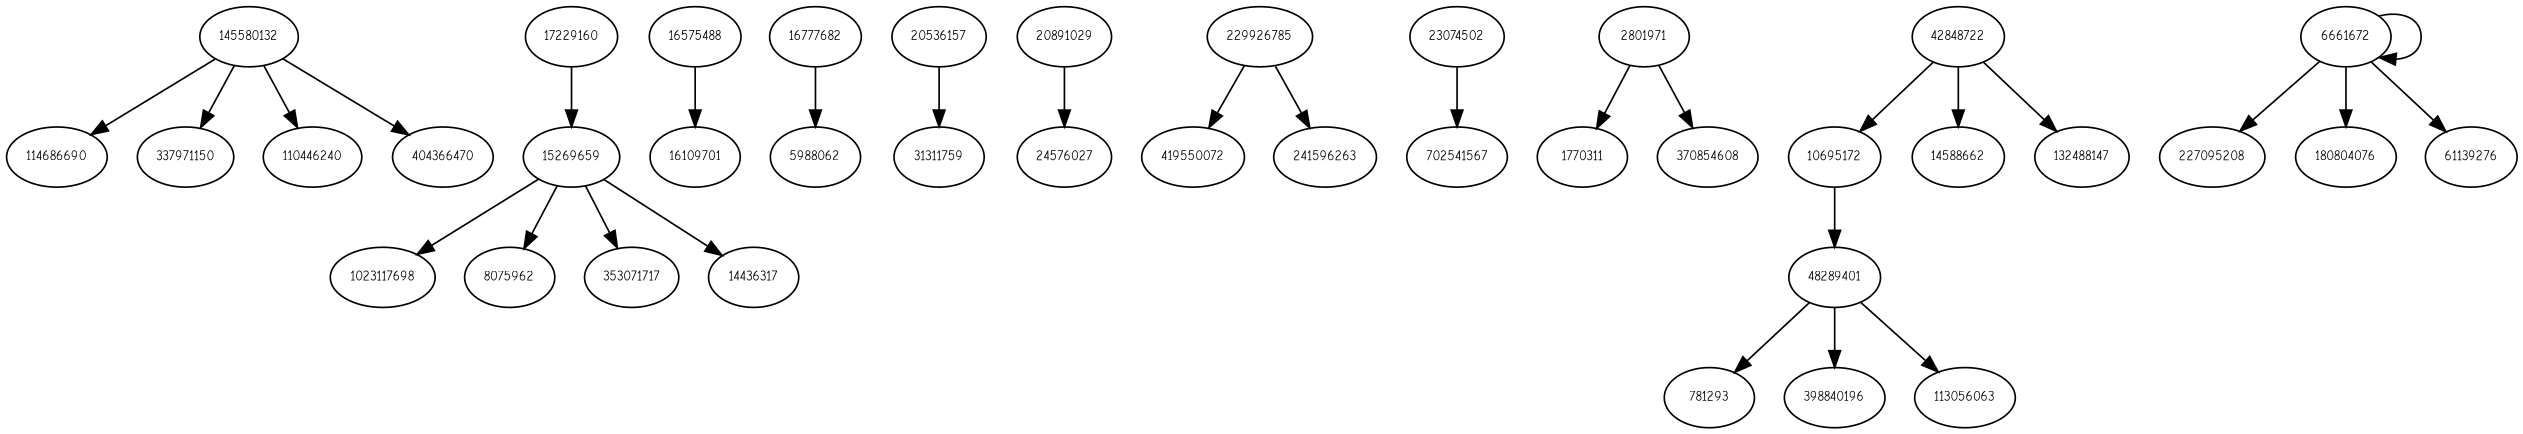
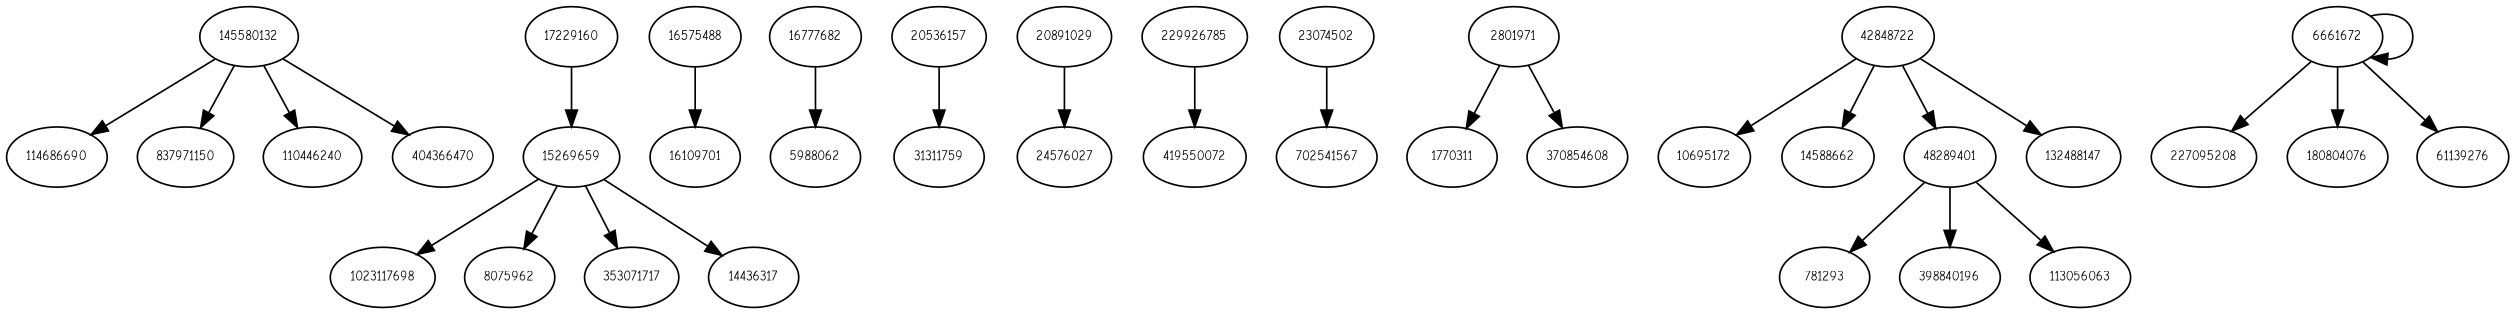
  digraph {
    fontname="Comic Neue"
    node [fontname="Comic Neue" fontsize=8]
    edge [fontname="Comic Neue" fontsize=8]
    n1 [label=145580132]
    n2 [label=114686690]
-   n3 [label=337971150]
+   n3 [label=837971150]
    n4 [label=110446240]
    n5 [label=404366470]
    n6 [label=15269659]
    n7 [label=1023117698]
    n8 [label=8075962]
    n9 [label=353071717]
    n10 [label=14436317]
    n11 [label=17229160]
    n12 [label=16575488]
    n13 [label=16109701]
    n14 [label=16777682]
    n15 [label=5988062]
    n16 [label=20536157]
    n17 [label=31311759]
    n18 [label=20891029]
    n19 [label=24576027]
    n20 [label=229926785]
    n21 [label=419550072]
-   n22 [label=241596263]
    n23 [label=23074502]
    n24 [label=702541567]
    n25 [label=2801971]
    n26 [label=1770311]
    n27 [label=370854608]
    n28 [label=42848722]
    n29 [label=10695172]
    n30 [label=14588662]
    n31 [label=48289401]
    n32 [label=132488147]
    n33 [label=781293]
    n34 [label=398840196]
    n35 [label=113056063]
    n36 [label=6661672]
    n37 [label=227095208]
    n38 [label=180804076]
    n39 [label=61139276]
    n1 -> n2
    n1 -> n3
    n1 -> n4
    n1 -> n5
    n6 -> n7
    n6 -> n8
    n6 -> n9
    n6 -> n10
    n11 -> n6
    n12 -> n13
    n14 -> n15
    n16 -> n17
    n18 -> n19
    n20 -> n21
-   n20 -> n22
    n23 -> n24
    n25 -> n26
    n25 -> n27
    n28 -> n29
    n28 -> n30
-   n29 -> n31
+   n28 -> n31
    n28 -> n32
    n31 -> n33
    n31 -> n34
    n31 -> n35
    n36 -> n36
    n36 -> n37
    n36 -> n38
    n36 -> n39
  }
